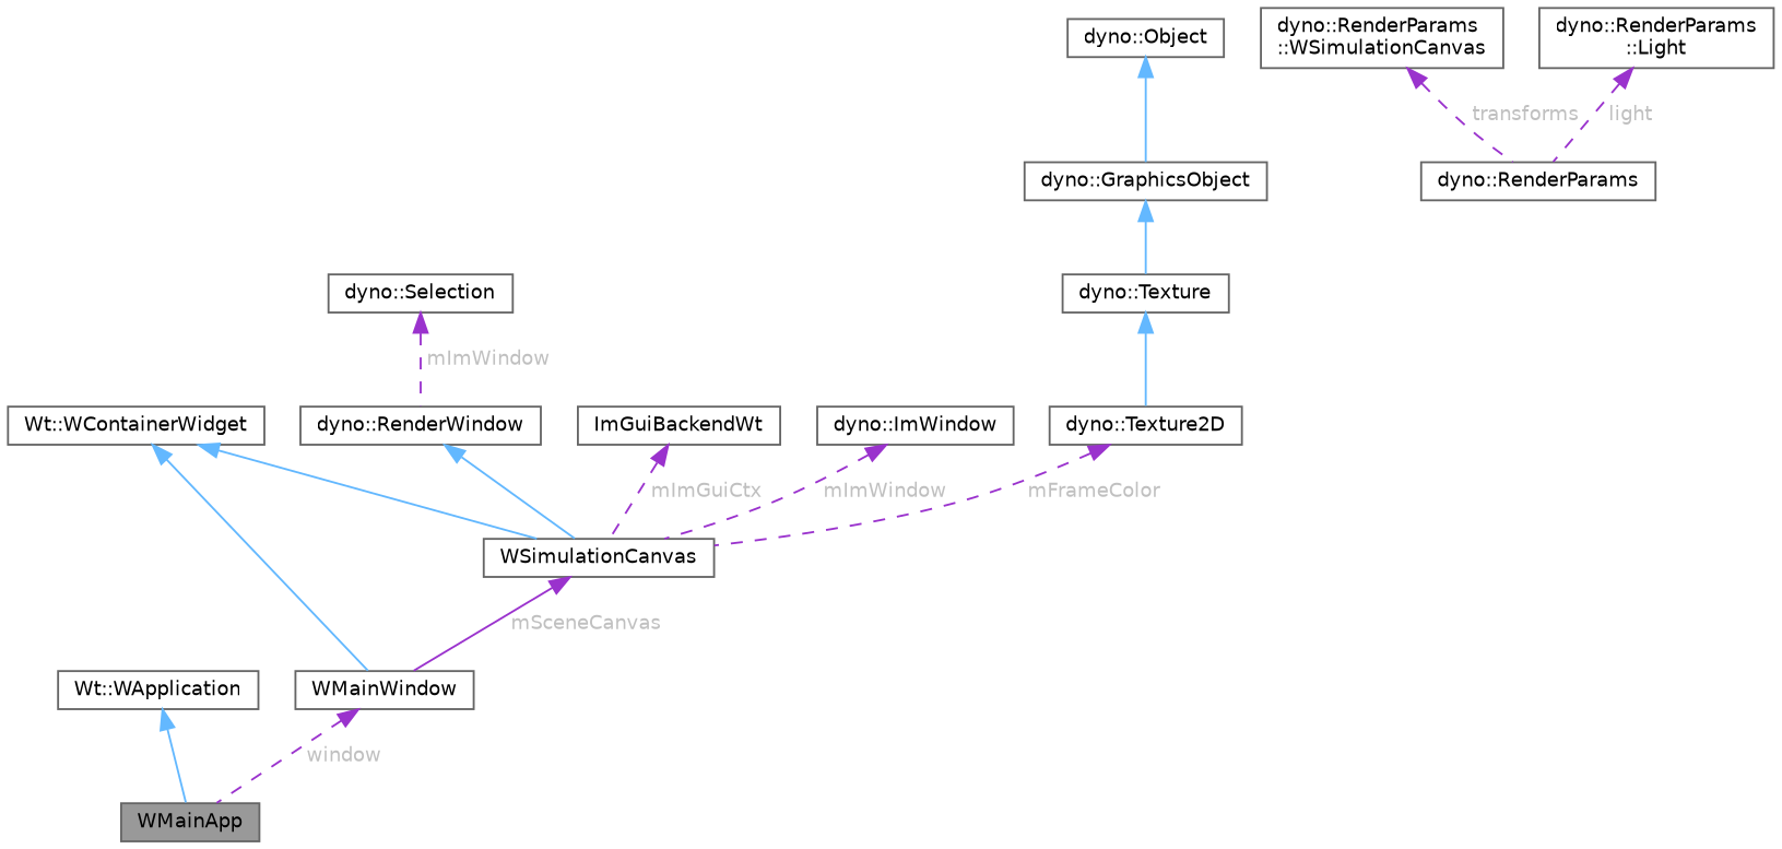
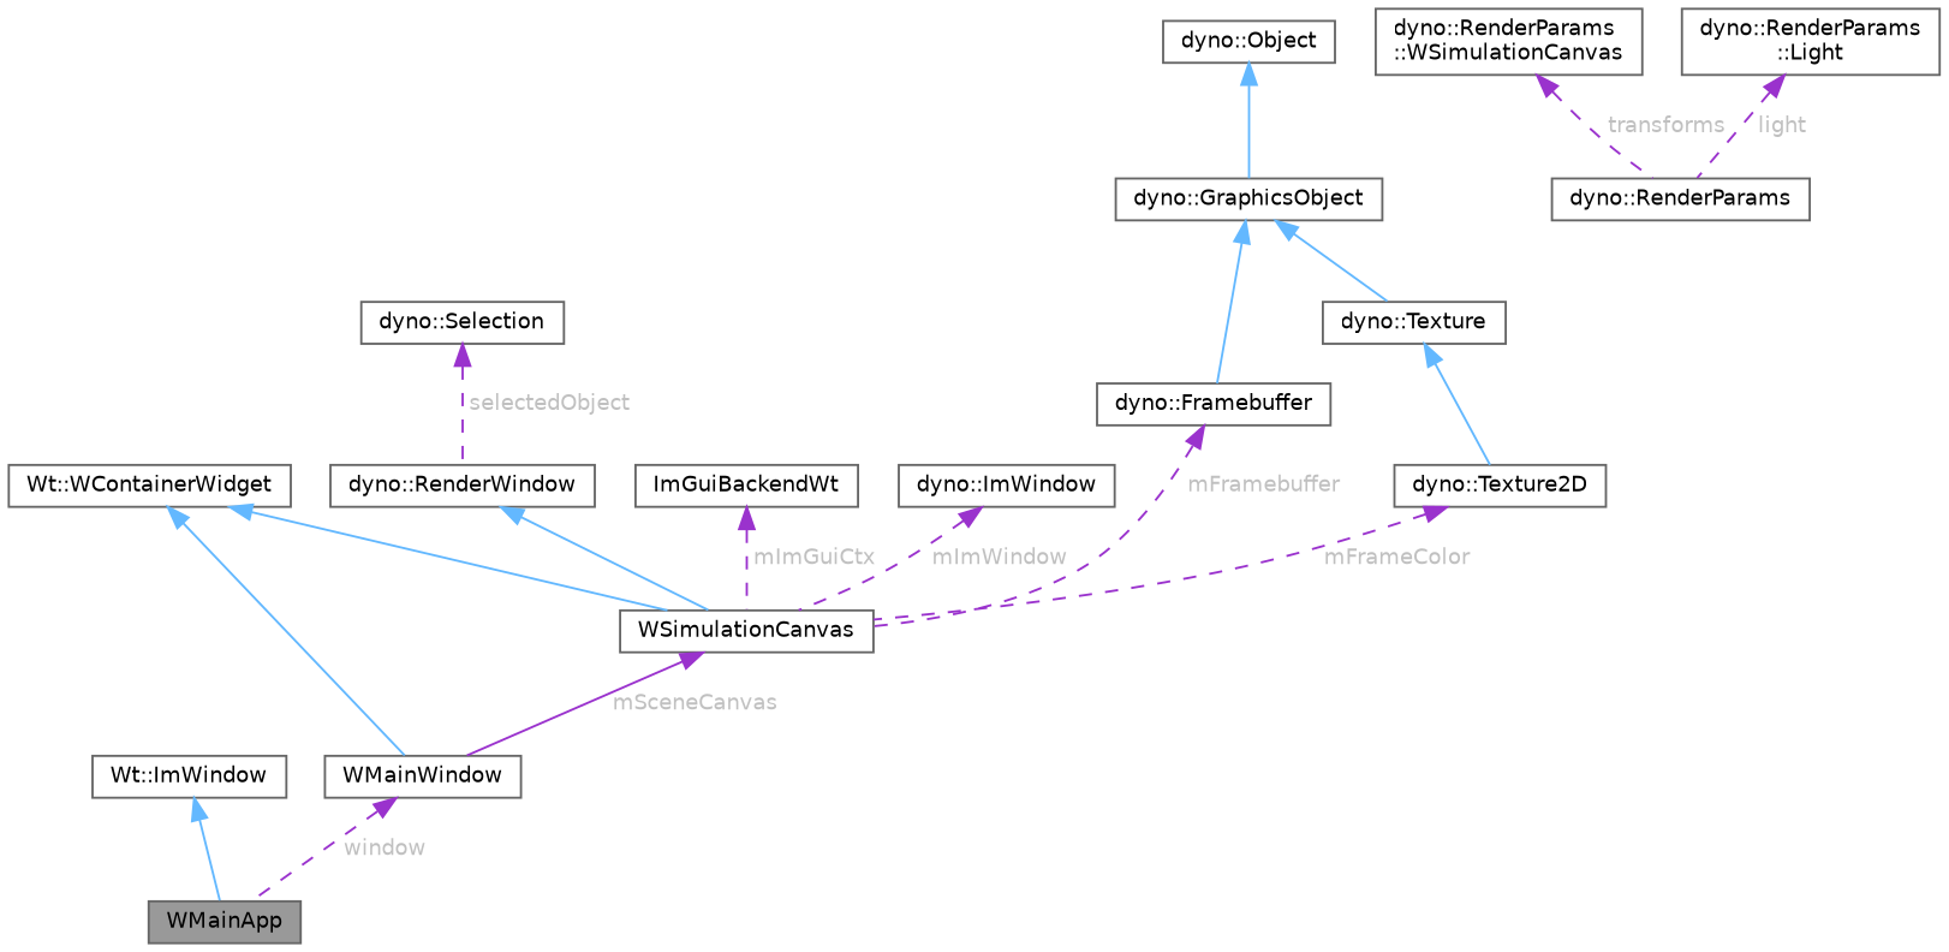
  digraph {
    node [color=gray40 fillcolor=white fontname=Helvetica fontsize=10 shape=box style=filled]
    edge [color=darkorchid3 dir=back fontname=Helvetica fontsize=10 labelfontname=Helvetica labelfontsize=10 style=solid fontcolor=grey]
    n1 [fillcolor=grey60 fontcolor=black height=0.2 label=WMainApp width=0.4]
-   n2 [height=0.2 label="Wt::WApplication" width=0.4]
+   n2 [height=0.2 label="Wt::ImWindow" width=0.4]
    n3 [height=0.2 label=WMainWindow width=0.4]
    n4 [height=0.2 label="Wt::WContainerWidget" width=0.4]
    n5 [height=0.2 label=WSimulationCanvas width=0.4]
    n6 [height=0.2 label="dyno::RenderWindow" width=0.4]
    n7 [height=0.2 label="dyno::RenderParams" width=0.4]
    n8 [height=0.2 label="dyno::RenderParams\l::WSimulationCanvas" width=0.4]
    n9 [height=0.2 label="dyno::RenderParams\l::Light" width=0.4]
    n10 [height=0.2 label="dyno::Selection" width=0.4]
    n11 [height=0.2 label=ImGuiBackendWt width=0.4]
    n12 [height=0.2 label="dyno::ImWindow" width=0.4]
+   n13 [height=0.2 label="dyno::Framebuffer" width=0.4]
    n14 [height=0.2 label="dyno::GraphicsObject" width=0.4]
    n15 [height=0.2 label="dyno::Texture" width=0.4]
    n16 [height=0.2 label="dyno::Texture2D" width=0.4]
    n17 [height=0.2 label="dyno::Object" width=0.4]
    n2 -> n1 [color=steelblue1 fontcolor=""]
    n3 -> n1 [label=" window" style=dashed]
    n4 -> n3 [color=steelblue1 fontcolor=""]
    n4 -> n5 [color=steelblue1 fontcolor=""]
    n5 -> n3 [label=" mSceneCanvas"]
    n6 -> n5 [color=steelblue1 fontcolor=""]
    n8 -> n7 [label=" transforms" style=dashed]
    n9 -> n7 [label=" light" style=dashed]
-   n10 -> n6 [label=" mImWindow" style=dashed]
+   n10 -> n6 [label=" selectedObject" style=dashed]
    n11 -> n5 [label=" mImGuiCtx" style=dashed]
    n12 -> n5 [label=" mImWindow" style=dashed]
+   n13 -> n5 [label=" mFramebuffer" style=dashed]
+   n14 -> n13 [color=steelblue1 fontcolor=""]
    n14 -> n15 [color=steelblue1 fontcolor=""]
    n15 -> n16 [color=steelblue1 fontcolor=""]
    n16 -> n5 [label=" mFrameColor" style=dashed]
    n17 -> n14 [color=steelblue1 fontcolor=""]
  }
